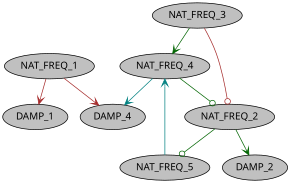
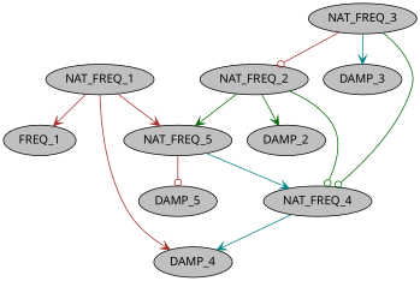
  strict digraph {
    fontname="Noto Sans"
    node [fillcolor=gray fontname="Noto Sans" style=filled]
    edge [arrowhead=vee color=brown fontname="Noto Sans"]
    NAT_FREQ_1
    NAT_FREQ_5
-   DAMP_1
+   DAMP_1 [label=FREQ_1]
    DAMP_4
    NAT_FREQ_4
+   DAMP_5
    NAT_FREQ_2
    DAMP_2
    NAT_FREQ_3
+   DAMP_3
+   NAT_FREQ_1 -> NAT_FREQ_5
    NAT_FREQ_1 -> DAMP_1
    NAT_FREQ_1 -> DAMP_4
    NAT_FREQ_5 -> NAT_FREQ_4 [color=teal]
+   NAT_FREQ_5 -> DAMP_5 [arrowhead=odot]
    NAT_FREQ_4 -> DAMP_4 [color=teal]
-   NAT_FREQ_2 -> NAT_FREQ_5 [arrowhead=odot color=darkgreen]
-   NAT_FREQ_4 -> NAT_FREQ_2 [arrowhead=odot color=darkgreen]
+   NAT_FREQ_2 -> NAT_FREQ_5 [color=darkgreen]
+   NAT_FREQ_2 -> NAT_FREQ_4 [arrowhead=odot color=darkgreen]
    NAT_FREQ_2 -> DAMP_2 [color=darkgreen]
-   NAT_FREQ_3 -> NAT_FREQ_4 [color=darkgreen]
+   NAT_FREQ_3 -> NAT_FREQ_4 [arrowhead=odot color=darkgreen]
    NAT_FREQ_3 -> NAT_FREQ_2 [arrowhead=odot]
+   NAT_FREQ_3 -> DAMP_3 [color=teal]
  }
